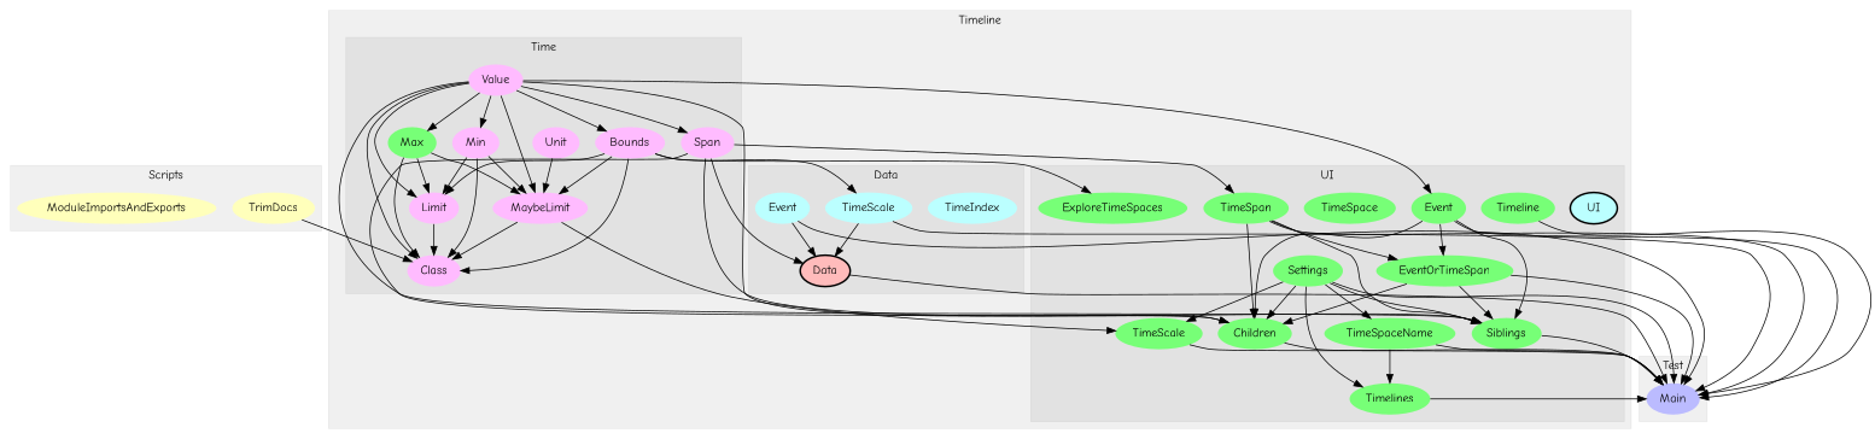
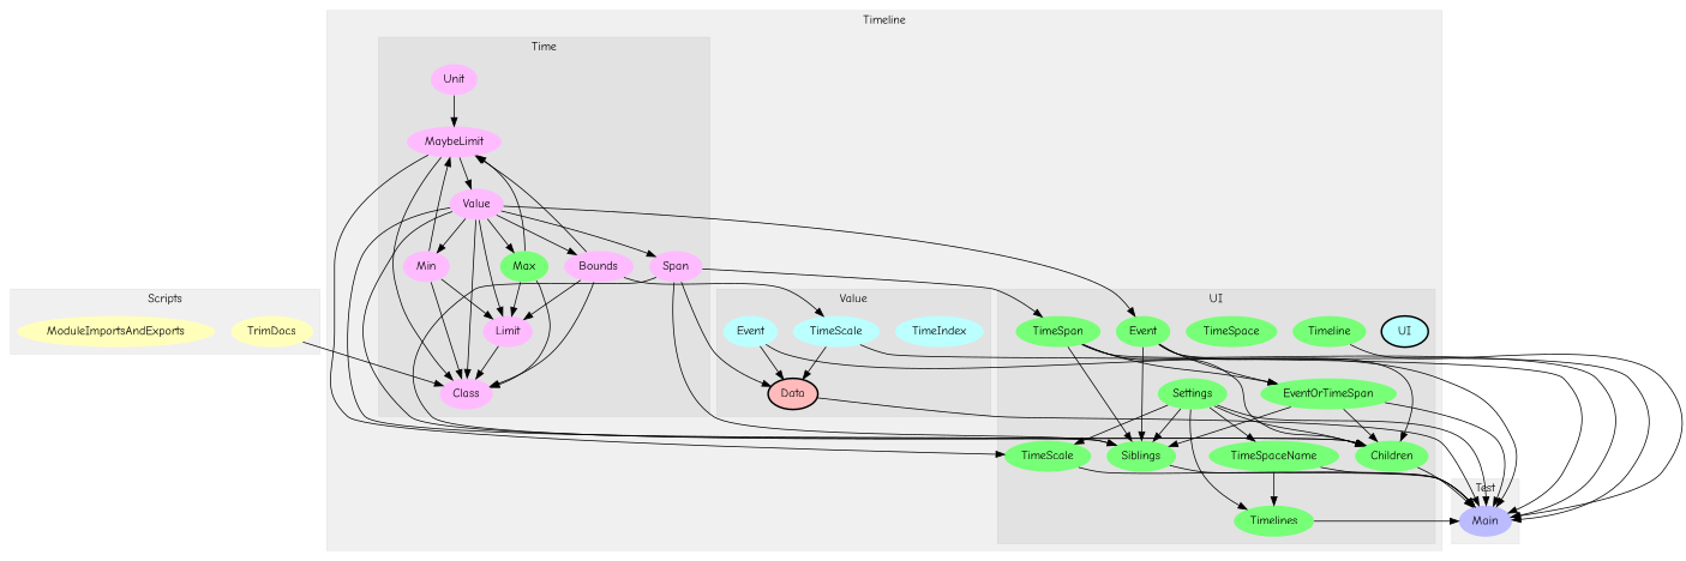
  digraph {
    fontname="Comic Neue"
    node [fillcolor="#77ff77" fontname="Comic Neue" penwidth=0 style=filled]
    edge [fontname="Comic Neue"]
    n1 [fillcolor="#ffffbb" label=TrimDocs]
    n2 [fillcolor="#ffffbb" label=ModuleImportsAndExports]
    n3 [fillcolor="#bbbbff" label=Main]
    n4 [fillcolor="#ffbbbb" label=Data style="filled,bold" penwidth=""]
    n5 [fillcolor="#bbffff" label=TimeIndex]
    n6 [fillcolor="#bbffff" label=Event]
    n7 [fillcolor="#bbffff" label=TimeScale]
    n8 [fillcolor="#ffbbff" label=Unit]
    n9 [fillcolor="#ffbbff" label=Span]
    n10 [fillcolor="#ffbbff" label=MaybeLimit]
    n11 [fillcolor="#ffbbff" label=Class]
    n12 [fillcolor="#ffbbff" label=Value]
    n13 [fillcolor="#ffbbff" label=Bounds]
    n14 [fillcolor="#ffbbff" label=Limit]
    n15 [label=Max]
    n16 [fillcolor="#ffbbff" label=Min]
    n17 [fillcolor="#bbffff" label=UI style="filled,bold" penwidth=""]
    n18 [label=EventOrTimeSpan]
-   n19 [label=ExploreTimeSpaces]
    n20 [label=Settings]
    n21 [label=Timeline]
    n22 [label=TimeSpace]
    n23 [label=TimeSpan]
    n24 [label=Event]
    n25 [label=Children]
    n26 [label=TimeScale]
    n27 [label=Siblings]
    n28 [label=Timelines]
    n29 [label=TimeSpaceName]
    subgraph cluster_1 {
      color="#0000000F"
      label=Scripts
      style=filled
      n1
      n2
    }
    subgraph cluster_2 {
      color="#0000000F"
      label=Test
      style=filled
      n3
    }
    subgraph cluster_3 {
      color="#0000000F"
      label=Timeline
      style=filled
      subgraph cluster_4 {
        color="#0000000F"
-       label=Data
+       label=Value
        style=filled
        n4
        n5
        n6
        n7
      }
      subgraph cluster_5 {
        color="#0000000F"
        label=Time
        style=filled
        n8
        n9
        n10
        n11
        n12
        n13
        n14
        n15
        n16
      }
      subgraph cluster_6 {
        color="#0000000F"
        label=UI
        style=filled
        n17
        n18
-       n19
        n20
        n21
        n22
        n23
        n24
        n25
        n26
        n27
        n28
        n29
      }
    }
    n1 -> n11
    n4 -> n3
    n6 -> n3
    n6 -> n4
    n7 -> n3
    n7 -> n4
    n8 -> n10
    n9 -> n4
    n9 -> n23
    n9 -> n25
    n9 -> n27
    n10 -> n11
    n10 -> n26
    n12 -> n9
-   n12 -> n10
+   n10 -> n12
    n12 -> n11
    n12 -> n13
    n12 -> n14
    n12 -> n15
    n12 -> n16
    n12 -> n24
    n12 -> n25
    n12 -> n27
    n13 -> n7
    n13 -> n10
    n13 -> n11
    n13 -> n14
-   n13 -> n19
    n14 -> n11
    n15 -> n10
    n15 -> n11
    n15 -> n14
    n16 -> n10
    n16 -> n11
    n16 -> n14
    n18 -> n3
    n18 -> n25
    n18 -> n27
    n20 -> n3
    n20 -> n25
    n20 -> n26
    n20 -> n27
    n20 -> n28
    n20 -> n29
    n21 -> n3
    n23 -> n3
    n23 -> n18
    n23 -> n25
    n23 -> n27
    n24 -> n3
    n24 -> n18
    n24 -> n25
    n24 -> n27
    n25 -> n3
    n26 -> n3
    n27 -> n3
    n28 -> n3
    n29 -> n3
    n29 -> n28
  }
